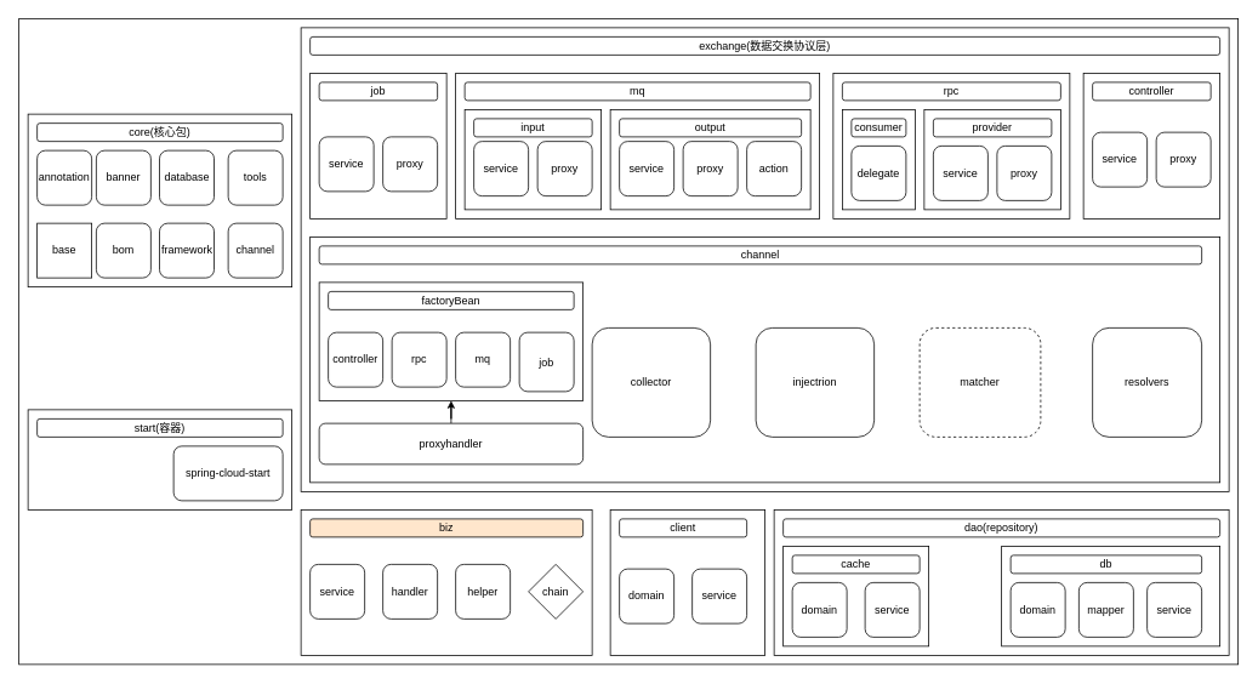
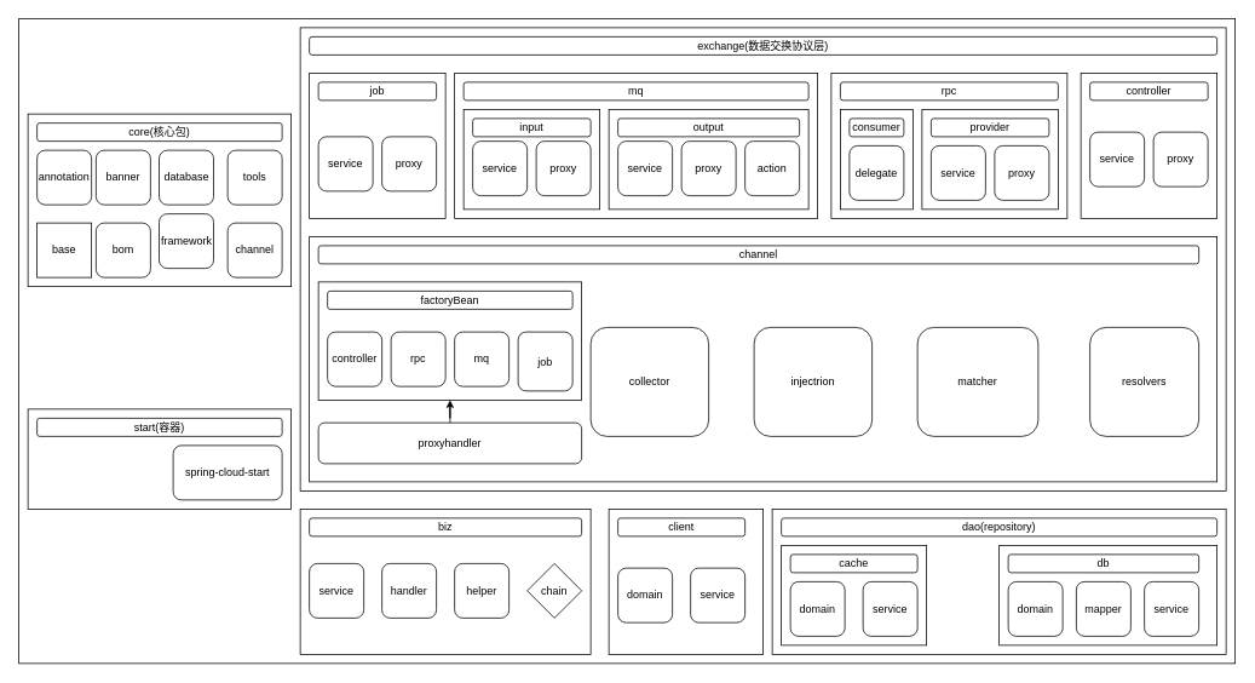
  <mxCell id="0" />
  <mxCell id="1" parent="0" />
  <mxCell id="2" value="" style="whiteSpace=wrap;html=1;" parent="1" vertex="1"><mxGeometry x="20" y="20" width="1340" height="710" as="geometry" /></mxCell>
  <mxCell id="3" value="" style="rounded=0;whiteSpace=wrap;html=1;" parent="1" vertex="1"><mxGeometry x="30" y="125" width="290" height="190" as="geometry" /></mxCell>
  <mxCell id="4" value="core(核心包)" style="rounded=1;whiteSpace=wrap;html=1;" parent="1" vertex="1"><mxGeometry x="40" y="135" width="270" height="20" as="geometry" /></mxCell>
  <mxCell id="5" value="annotation" style="whiteSpace=wrap;html=1;aspect=fixed;rounded=1;" parent="1" vertex="1"><mxGeometry x="40" y="165" width="60" height="60" as="geometry" /></mxCell>
  <mxCell id="6" value="banner" style="whiteSpace=wrap;html=1;aspect=fixed;rounded=1;" parent="1" vertex="1"><mxGeometry x="105" y="165" width="60" height="60" as="geometry" /></mxCell>
  <mxCell id="7" value="database" style="whiteSpace=wrap;html=1;aspect=fixed;rounded=1;" parent="1" vertex="1"><mxGeometry x="174.5" y="165" width="60" height="60" as="geometry" /></mxCell>
  <mxCell id="8" value="tools" style="whiteSpace=wrap;html=1;aspect=fixed;rounded=1;" parent="1" vertex="1"><mxGeometry x="250" y="165" width="60" height="60" as="geometry" /></mxCell>
  <mxCell id="9" value="base" style="whiteSpace=wrap;html=1;aspect=fixed;rounded=0;" parent="1" vertex="1"><mxGeometry x="40" y="245" width="60" height="60" as="geometry" /></mxCell>
  <mxCell id="10" value="bom" style="whiteSpace=wrap;html=1;aspect=fixed;rounded=1;" parent="1" vertex="1"><mxGeometry x="105" y="245" width="60" height="60" as="geometry" /></mxCell>
- <mxCell id="11" value="framework" style="whiteSpace=wrap;html=1;aspect=fixed;rounded=1;" parent="1" vertex="1"><mxGeometry x="174.5" y="245" width="60" height="60" as="geometry" /></mxCell>
+ <mxCell id="11" value="framework" style="whiteSpace=wrap;html=1;aspect=fixed;rounded=1;" parent="1" vertex="1"><mxGeometry x="174.5" y="235" width="60" height="60" as="geometry" /></mxCell>
  <mxCell id="12" value="channel" style="whiteSpace=wrap;html=1;aspect=fixed;rounded=1;" parent="1" vertex="1"><mxGeometry x="250" y="245" width="60" height="60" as="geometry" /></mxCell>
  <mxCell id="13" value="" style="rounded=0;whiteSpace=wrap;html=1;" parent="1" vertex="1"><mxGeometry x="30" y="450" width="290" height="110" as="geometry" /></mxCell>
  <mxCell id="14" value="start(容器)" style="rounded=1;whiteSpace=wrap;html=1;" parent="1" vertex="1"><mxGeometry x="40" y="460" width="270" height="20" as="geometry" /></mxCell>
  <mxCell id="15" value="spring-cloud-start" style="rounded=1;whiteSpace=wrap;html=1;" vertex="1" parent="1"><mxGeometry x="190" y="490" width="120" height="60" as="geometry" /></mxCell>
  <mxCell id="16" value="" style="rounded=0;whiteSpace=wrap;html=1;" vertex="1" parent="1"><mxGeometry x="330" y="560" width="320" height="160" as="geometry" /></mxCell>
- <mxCell id="17" value="biz" style="rounded=1;whiteSpace=wrap;html=1;fillColor=#ffe6cc;" vertex="1" parent="1"><mxGeometry x="340" y="570" width="300" height="20" as="geometry" /></mxCell>
+ <mxCell id="17" value="biz" style="rounded=1;whiteSpace=wrap;html=1;" vertex="1" parent="1"><mxGeometry x="340" y="570" width="300" height="20" as="geometry" /></mxCell>
  <mxCell id="18" value="service" style="rounded=1;whiteSpace=wrap;html=1;" vertex="1" parent="1"><mxGeometry x="340" y="620" width="60" height="60" as="geometry" /></mxCell>
  <mxCell id="19" value="handler" style="rounded=1;whiteSpace=wrap;html=1;" vertex="1" parent="1"><mxGeometry x="420" y="620" width="60" height="60" as="geometry" /></mxCell>
  <mxCell id="20" value="helper" style="rounded=1;whiteSpace=wrap;html=1;" vertex="1" parent="1"><mxGeometry x="500" y="620" width="60" height="60" as="geometry" /></mxCell>
  <mxCell id="21" value="chain" style="rhombus;whiteSpace=wrap;html=1;" vertex="1" parent="1"><mxGeometry x="580" y="620" width="60" height="60" as="geometry" /></mxCell>
  <mxCell id="22" value="" style="rounded=0;whiteSpace=wrap;html=1;" vertex="1" parent="1"><mxGeometry x="670" y="560" width="170" height="160" as="geometry" /></mxCell>
  <mxCell id="23" value="client" style="rounded=1;whiteSpace=wrap;html=1;" vertex="1" parent="1"><mxGeometry x="680" y="570" width="140" height="20" as="geometry" /></mxCell>
  <mxCell id="24" value="domain" style="rounded=1;whiteSpace=wrap;html=1;" vertex="1" parent="1"><mxGeometry x="680" y="625" width="60" height="60" as="geometry" /></mxCell>
  <mxCell id="25" value="service" style="rounded=1;whiteSpace=wrap;html=1;" vertex="1" parent="1"><mxGeometry x="760" y="625" width="60" height="60" as="geometry" /></mxCell>
  <mxCell id="26" value="" style="rounded=0;whiteSpace=wrap;html=1;" vertex="1" parent="1"><mxGeometry x="850" y="560" width="500" height="160" as="geometry" /></mxCell>
  <mxCell id="27" value="dao(repository)" style="rounded=1;whiteSpace=wrap;html=1;" vertex="1" parent="1"><mxGeometry x="860" y="570" width="480" height="20" as="geometry" /></mxCell>
  <mxCell id="28" value="" style="rounded=0;whiteSpace=wrap;html=1;" vertex="1" parent="1"><mxGeometry x="860" y="600" width="160" height="110" as="geometry" /></mxCell>
  <mxCell id="29" value="cache" style="rounded=1;whiteSpace=wrap;html=1;" vertex="1" parent="1"><mxGeometry x="870" y="610" width="140" height="20" as="geometry" /></mxCell>
  <mxCell id="30" value="" style="rounded=0;whiteSpace=wrap;html=1;" vertex="1" parent="1"><mxGeometry x="1100" y="600" width="240" height="110" as="geometry" /></mxCell>
  <mxCell id="31" value="domain" style="rounded=1;whiteSpace=wrap;html=1;" vertex="1" parent="1"><mxGeometry x="870" y="640" width="60" height="60" as="geometry" /></mxCell>
  <mxCell id="32" value="service" style="rounded=1;whiteSpace=wrap;html=1;" vertex="1" parent="1"><mxGeometry x="950" y="640" width="60" height="60" as="geometry" /></mxCell>
  <mxCell id="33" value="db" style="rounded=1;whiteSpace=wrap;html=1;" vertex="1" parent="1"><mxGeometry x="1110" y="610" width="210" height="20" as="geometry" /></mxCell>
  <mxCell id="34" value="domain" style="rounded=1;whiteSpace=wrap;html=1;" vertex="1" parent="1"><mxGeometry x="1110" y="640" width="60" height="60" as="geometry" /></mxCell>
  <mxCell id="35" value="mapper" style="rounded=1;whiteSpace=wrap;html=1;" vertex="1" parent="1"><mxGeometry x="1185" y="640" width="60" height="60" as="geometry" /></mxCell>
  <mxCell id="36" value="service" style="rounded=1;whiteSpace=wrap;html=1;" vertex="1" parent="1"><mxGeometry x="1260" y="640" width="60" height="60" as="geometry" /></mxCell>
  <mxCell id="37" value="" style="rounded=0;whiteSpace=wrap;html=1;" vertex="1" parent="1"><mxGeometry x="330" y="30" width="1020" height="510" as="geometry" /></mxCell>
  <mxCell id="38" value="exchange(数据交换协议层)" style="rounded=1;whiteSpace=wrap;html=1;" vertex="1" parent="1"><mxGeometry x="340" y="40" width="1000" height="20" as="geometry" /></mxCell>
  <mxCell id="39" value="" style="rounded=0;whiteSpace=wrap;html=1;" vertex="1" parent="1"><mxGeometry x="500" y="80" width="400" height="160" as="geometry" /></mxCell>
  <mxCell id="40" value="mq" style="rounded=1;whiteSpace=wrap;html=1;" vertex="1" parent="1"><mxGeometry x="510" y="90" width="380" height="20" as="geometry" /></mxCell>
  <mxCell id="41" value="" style="rounded=0;whiteSpace=wrap;html=1;" vertex="1" parent="1"><mxGeometry x="915" y="80" width="260" height="160" as="geometry" /></mxCell>
  <mxCell id="42" value="rpc" style="rounded=1;whiteSpace=wrap;html=1;" vertex="1" parent="1"><mxGeometry x="925" y="90" width="240" height="20" as="geometry" /></mxCell>
  <mxCell id="43" value="" style="rounded=0;whiteSpace=wrap;html=1;" vertex="1" parent="1"><mxGeometry x="925" y="120" width="80" height="110" as="geometry" /></mxCell>
  <mxCell id="44" value="consumer" style="rounded=1;whiteSpace=wrap;html=1;" vertex="1" parent="1"><mxGeometry x="935" y="130" width="60" height="20" as="geometry" /></mxCell>
  <mxCell id="45" value="" style="rounded=0;whiteSpace=wrap;html=1;" vertex="1" parent="1"><mxGeometry x="1015" y="120" width="150" height="110" as="geometry" /></mxCell>
  <mxCell id="46" value="provider" style="rounded=1;whiteSpace=wrap;html=1;" vertex="1" parent="1"><mxGeometry x="1025" y="130" width="130" height="20" as="geometry" /></mxCell>
  <mxCell id="47" value="service" style="rounded=1;whiteSpace=wrap;html=1;" vertex="1" parent="1"><mxGeometry x="1025" y="160" width="60" height="60" as="geometry" /></mxCell>
  <mxCell id="48" value="proxy" style="rounded=1;whiteSpace=wrap;html=1;" vertex="1" parent="1"><mxGeometry x="1095" y="160" width="60" height="60" as="geometry" /></mxCell>
  <mxCell id="49" value="delegate" style="rounded=1;whiteSpace=wrap;html=1;" vertex="1" parent="1"><mxGeometry x="935" y="160" width="60" height="60" as="geometry" /></mxCell>
  <mxCell id="50" value="" style="rounded=0;whiteSpace=wrap;html=1;" vertex="1" parent="1"><mxGeometry x="340" y="80" width="150" height="160" as="geometry" /></mxCell>
  <mxCell id="51" value="job" style="rounded=1;whiteSpace=wrap;html=1;" vertex="1" parent="1"><mxGeometry x="350" y="90" width="130" height="20" as="geometry" /></mxCell>
  <mxCell id="52" value="service" style="rounded=1;whiteSpace=wrap;html=1;" vertex="1" parent="1"><mxGeometry x="350" y="150" width="60" height="60" as="geometry" /></mxCell>
  <mxCell id="53" value="proxy" style="rounded=1;whiteSpace=wrap;html=1;" vertex="1" parent="1"><mxGeometry x="420" y="150" width="60" height="60" as="geometry" /></mxCell>
  <mxCell id="54" value="" style="rounded=0;whiteSpace=wrap;html=1;" vertex="1" parent="1"><mxGeometry x="510" y="120" width="150" height="110" as="geometry" /></mxCell>
  <mxCell id="55" value="input" style="rounded=1;whiteSpace=wrap;html=1;" vertex="1" parent="1"><mxGeometry x="520" y="130" width="130" height="20" as="geometry" /></mxCell>
  <mxCell id="56" value="service" style="rounded=1;whiteSpace=wrap;html=1;" vertex="1" parent="1"><mxGeometry x="520" y="155" width="60" height="60" as="geometry" /></mxCell>
  <mxCell id="57" value="proxy" style="rounded=1;whiteSpace=wrap;html=1;" vertex="1" parent="1"><mxGeometry x="590" y="155" width="60" height="60" as="geometry" /></mxCell>
  <mxCell id="58" value="" style="rounded=0;whiteSpace=wrap;html=1;" vertex="1" parent="1"><mxGeometry x="670" y="120" width="220" height="110" as="geometry" /></mxCell>
  <mxCell id="59" value="output" style="rounded=1;whiteSpace=wrap;html=1;" vertex="1" parent="1"><mxGeometry x="680" y="130" width="200" height="20" as="geometry" /></mxCell>
  <mxCell id="60" value="service" style="rounded=1;whiteSpace=wrap;html=1;" vertex="1" parent="1"><mxGeometry x="680" y="155" width="60" height="60" as="geometry" /></mxCell>
  <mxCell id="61" value="proxy" style="rounded=1;whiteSpace=wrap;html=1;" vertex="1" parent="1"><mxGeometry x="750" y="155" width="60" height="60" as="geometry" /></mxCell>
  <mxCell id="62" value="action" style="rounded=1;whiteSpace=wrap;html=1;" vertex="1" parent="1"><mxGeometry x="820" y="155" width="60" height="60" as="geometry" /></mxCell>
  <mxCell id="63" value="" style="rounded=0;whiteSpace=wrap;html=1;" vertex="1" parent="1"><mxGeometry x="1190" y="80" width="150" height="160" as="geometry" /></mxCell>
  <mxCell id="64" value="controller" style="rounded=1;whiteSpace=wrap;html=1;" vertex="1" parent="1"><mxGeometry x="1200" y="90" width="130" height="20" as="geometry" /></mxCell>
  <mxCell id="65" value="service" style="rounded=1;whiteSpace=wrap;html=1;" vertex="1" parent="1"><mxGeometry x="1200" y="145" width="60" height="60" as="geometry" /></mxCell>
  <mxCell id="66" value="proxy" style="rounded=1;whiteSpace=wrap;html=1;" vertex="1" parent="1"><mxGeometry x="1270" y="145" width="60" height="60" as="geometry" /></mxCell>
  <mxCell id="67" value="" style="rounded=0;whiteSpace=wrap;html=1;" vertex="1" parent="1"><mxGeometry x="340" y="260" width="1000" height="270" as="geometry" /></mxCell>
  <mxCell id="68" value="channel" style="rounded=1;whiteSpace=wrap;html=1;" vertex="1" parent="1"><mxGeometry x="350" y="270" width="970" height="20" as="geometry" /></mxCell>
  <mxCell id="69" value="collector" style="rounded=1;whiteSpace=wrap;html=1;" vertex="1" parent="1"><mxGeometry x="650" y="360" width="130" height="120" as="geometry" /></mxCell>
  <mxCell id="70" value="injectrion" style="rounded=1;whiteSpace=wrap;html=1;" vertex="1" parent="1"><mxGeometry x="830" y="360" width="130" height="120" as="geometry" /></mxCell>
- <mxCell id="71" value="matcher" style="rounded=1;whiteSpace=wrap;html=1;dashed=1;" vertex="1" parent="1"><mxGeometry x="1010" y="360" width="133" height="120" as="geometry" /></mxCell>
+ <mxCell id="71" value="matcher" style="rounded=1;whiteSpace=wrap;html=1;" vertex="1" parent="1"><mxGeometry x="1010" y="360" width="133" height="120" as="geometry" /></mxCell>
  <mxCell id="72" value="resolvers" style="rounded=1;whiteSpace=wrap;html=1;" vertex="1" parent="1"><mxGeometry x="1200" y="360" width="120" height="120" as="geometry" /></mxCell>
  <mxCell id="73" value="" style="rounded=0;whiteSpace=wrap;html=1;" vertex="1" parent="1"><mxGeometry x="350" y="310" width="290" height="130" as="geometry" /></mxCell>
  <mxCell id="74" value="factoryBean" style="rounded=1;whiteSpace=wrap;html=1;" vertex="1" parent="1"><mxGeometry x="360" y="320" width="270" height="20" as="geometry" /></mxCell>
  <mxCell id="75" value="controller" style="rounded=1;whiteSpace=wrap;html=1;" vertex="1" parent="1"><mxGeometry x="360" y="365" width="60" height="60" as="geometry" /></mxCell>
  <mxCell id="76" value="rpc" style="rounded=1;whiteSpace=wrap;html=1;" vertex="1" parent="1"><mxGeometry x="430" y="365" width="60" height="60" as="geometry" /></mxCell>
  <mxCell id="77" value="mq" style="rounded=1;whiteSpace=wrap;html=1;" vertex="1" parent="1"><mxGeometry x="500" y="365" width="60" height="60" as="geometry" /></mxCell>
  <mxCell id="78" value="job" style="rounded=1;whiteSpace=wrap;html=1;" vertex="1" parent="1"><mxGeometry x="570" y="365" width="60" height="65" as="geometry" /></mxCell>
  <mxCell id="79" style="edgeStyle=orthogonalEdgeStyle;rounded=0;orthogonalLoop=1;jettySize=auto;html=1;entryX=0.5;entryY=1;entryDx=0;entryDy=0;" edge="1" parent="1" source="80" target="73"><mxGeometry relative="1" as="geometry" /></mxCell>
  <mxCell id="80" value="proxyhandler" style="rounded=1;whiteSpace=wrap;html=1;" vertex="1" parent="1"><mxGeometry x="350" y="465" width="290" height="45" as="geometry" /></mxCell>
